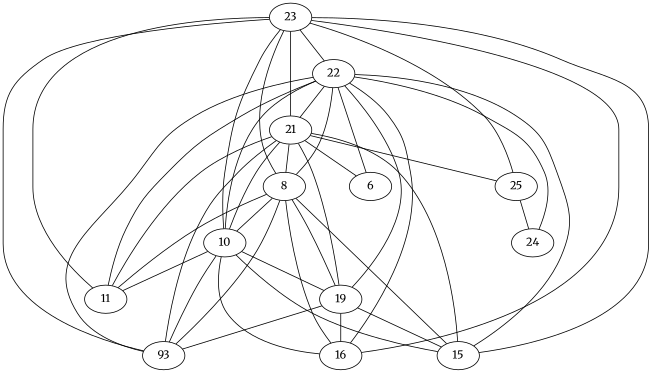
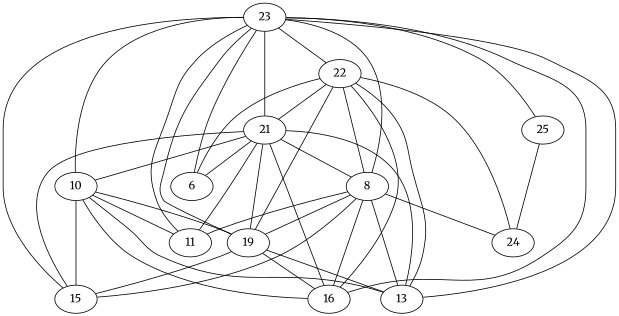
  strict graph {
    fontname=Merriweather
    node [fontname=Merriweather]
    edge [fontname=Merriweather]
    21
    6
    8
    10
    n5 [label=11]
    19
-   13 [label=93]
+   13
    15
    16
    22
    24
    23
    25
    21 -- 6
    21 -- 8
    21 -- 10
    21 -- n5
    21 -- 19
    21 -- 13
    21 -- 15
-   21 -- 25
-   8 -- 10
+   21 -- 16
+   8 -- 24
    8 -- n5
    8 -- 19
    8 -- 13
    8 -- 15
    8 -- 16
    10 -- n5
    10 -- 19
    10 -- 13
    10 -- 15
    10 -- 16
    19 -- 13
    19 -- 15
    19 -- 16
    22 -- 21
    22 -- 6
    22 -- 8
-   22 -- 10
-   22 -- n5
    22 -- 19
    22 -- 13
-   22 -- 15
    22 -- 16
    22 -- 24
    23 -- 21
+   23 -- 6
    23 -- 8
    23 -- 10
    23 -- n5
+   23 -- 19
    23 -- 13
    23 -- 15
    23 -- 16
    23 -- 22
    23 -- 25
    25 -- 24
  }
